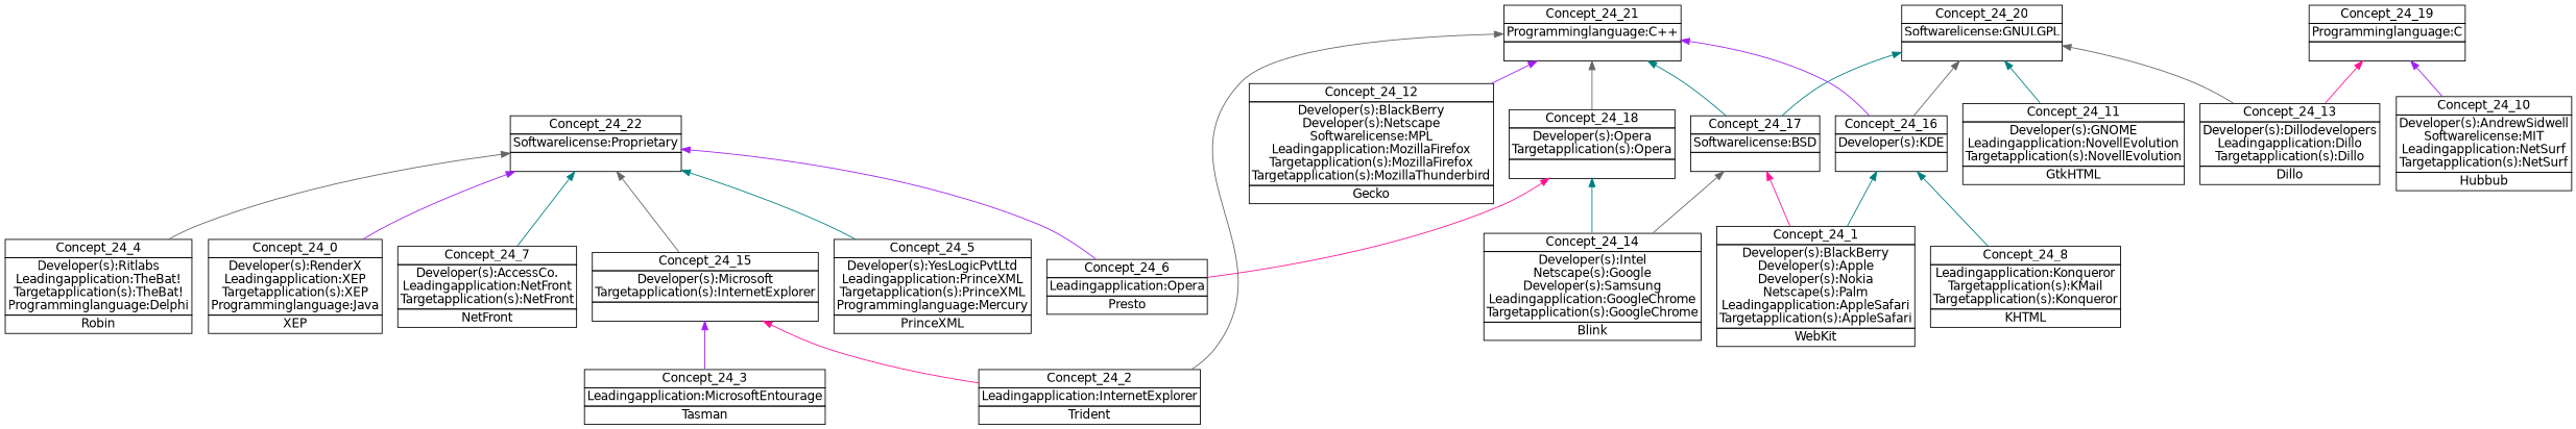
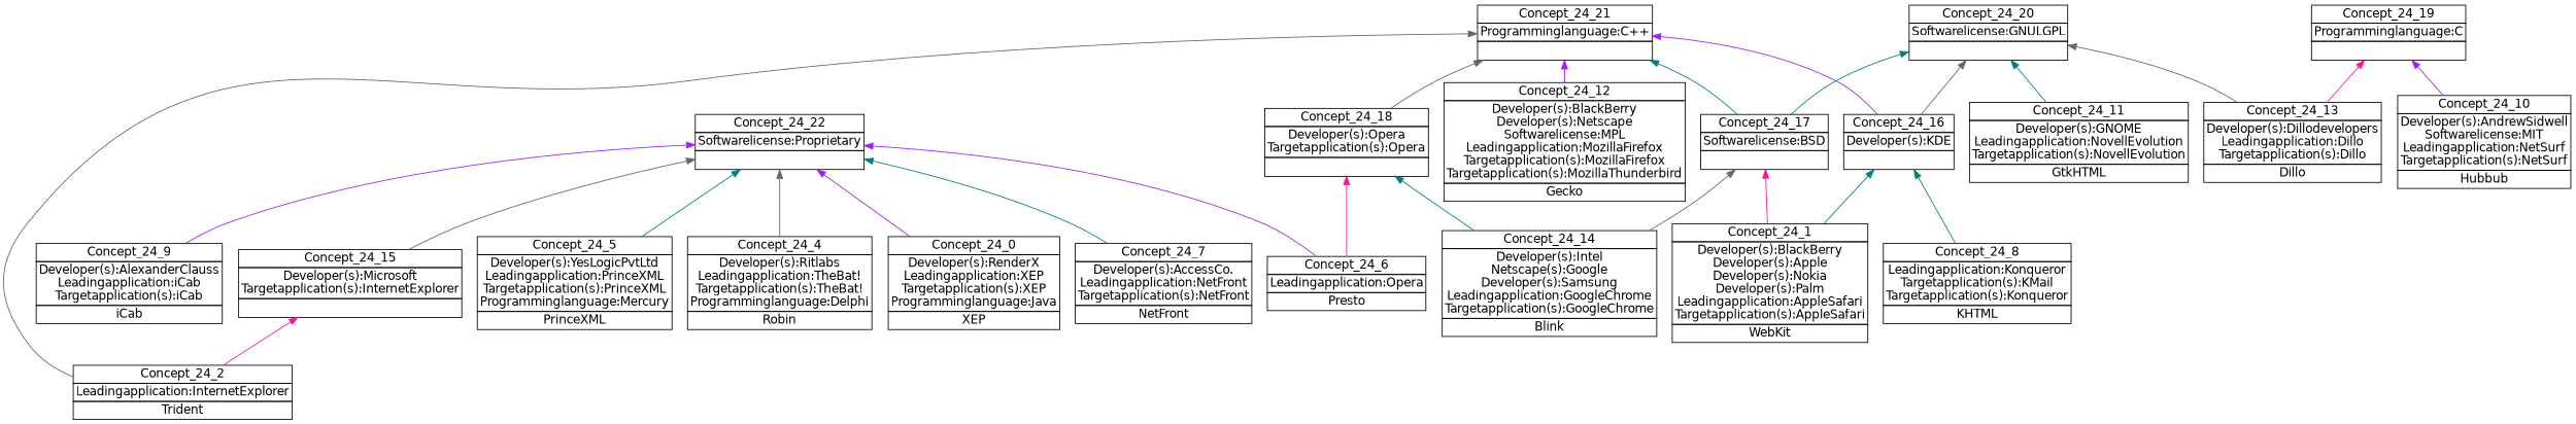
  digraph {
    nodesep=0.2
    rankdir=BT
    ranksep=0.3
    node [fontname="DejaVu Sans" margin="0.03,0.03" shape=none]
    edge [color=teal headport=p tailport=p]
    n1 [label=<<table border="0" cellborder="1" cellspacing="0" port="p"><tr><td>Concept_24_4</td></tr><tr><td>Developer(s):Ritlabs<br/>Leadingapplication:TheBat!<br/>Targetapplication(s):TheBat!<br/>Programminglanguage:Delphi<br/></td></tr><tr><td>Robin<br/></td></tr></table>>]
    n2 [label=<<table border="0" cellborder="1" cellspacing="0" port="p"><tr><td>Concept_24_22</td></tr><tr><td>Softwarelicense:Proprietary<br/></td></tr><tr><td><br/></td></tr></table>>]
    n3 [label=<<table border="0" cellborder="1" cellspacing="0" port="p"><tr><td>Concept_24_11</td></tr><tr><td>Developer(s):GNOME<br/>Leadingapplication:NovellEvolution<br/>Targetapplication(s):NovellEvolution<br/></td></tr><tr><td>GtkHTML<br/></td></tr></table>>]
    n4 [label=<<table border="0" cellborder="1" cellspacing="0" port="p"><tr><td>Concept_24_20</td></tr><tr><td>Softwarelicense:GNULGPL<br/></td></tr><tr><td><br/></td></tr></table>>]
    n5 [label=<<table border="0" cellborder="1" cellspacing="0" port="p"><tr><td>Concept_24_19</td></tr><tr><td>Programminglanguage:C<br/></td></tr><tr><td><br/></td></tr></table>>]
    n6 [label=<<table border="0" cellborder="1" cellspacing="0" port="p"><tr><td>Concept_24_0</td></tr><tr><td>Developer(s):RenderX<br/>Leadingapplication:XEP<br/>Targetapplication(s):XEP<br/>Programminglanguage:Java<br/></td></tr><tr><td>XEP<br/></td></tr></table>>]
    n7 [label=<<table border="0" cellborder="1" cellspacing="0" port="p"><tr><td>Concept_24_7</td></tr><tr><td>Developer(s):AccessCo.<br/>Leadingapplication:NetFront<br/>Targetapplication(s):NetFront<br/></td></tr><tr><td>NetFront<br/></td></tr></table>>]
    n8 [label=<<table border="0" cellborder="1" cellspacing="0" port="p"><tr><td>Concept_24_6</td></tr><tr><td>Leadingapplication:Opera<br/></td></tr><tr><td>Presto<br/></td></tr></table>>]
    n9 [label=<<table border="0" cellborder="1" cellspacing="0" port="p"><tr><td>Concept_24_18</td></tr><tr><td>Developer(s):Opera<br/>Targetapplication(s):Opera<br/></td></tr><tr><td><br/></td></tr></table>>]
    n10 [label=<<table border="0" cellborder="1" cellspacing="0" port="p"><tr><td>Concept_24_21</td></tr><tr><td>Programminglanguage:C++<br/></td></tr><tr><td><br/></td></tr></table>>]
    n11 [label=<<table border="0" cellborder="1" cellspacing="0" port="p"><tr><td>Concept_24_8</td></tr><tr><td>Leadingapplication:Konqueror<br/>Targetapplication(s):KMail<br/>Targetapplication(s):Konqueror<br/></td></tr><tr><td>KHTML<br/></td></tr></table>>]
    n12 [label=<<table border="0" cellborder="1" cellspacing="0" port="p"><tr><td>Concept_24_16</td></tr><tr><td>Developer(s):KDE<br/></td></tr><tr><td><br/></td></tr></table>>]
    n13 [label=<<table border="0" cellborder="1" cellspacing="0" port="p"><tr><td>Concept_24_2</td></tr><tr><td>Leadingapplication:InternetExplorer<br/></td></tr><tr><td>Trident<br/></td></tr></table>>]
    n14 [label=<<table border="0" cellborder="1" cellspacing="0" port="p"><tr><td>Concept_24_15</td></tr><tr><td>Developer(s):Microsoft<br/>Targetapplication(s):InternetExplorer<br/></td></tr><tr><td><br/></td></tr></table>>]
-   n15 [label=<<table border="0" cellborder="1" cellspacing="0" port="p"><tr><td>Concept_24_1</td></tr><tr><td>Developer(s):BlackBerry<br/>Developer(s):Apple<br/>Developer(s):Nokia<br/>Netscape(s):Palm<br/>Leadingapplication:AppleSafari<br/>Targetapplication(s):AppleSafari<br/></td></tr><tr><td>WebKit<br/></td></tr></table>>]
+   n15 [label=<<table border="0" cellborder="1" cellspacing="0" port="p"><tr><td>Concept_24_1</td></tr><tr><td>Developer(s):BlackBerry<br/>Developer(s):Apple<br/>Developer(s):Nokia<br/>Developer(s):Palm<br/>Leadingapplication:AppleSafari<br/>Targetapplication(s):AppleSafari<br/></td></tr><tr><td>WebKit<br/></td></tr></table>>]
    n16 [label=<<table border="0" cellborder="1" cellspacing="0" port="p"><tr><td>Concept_24_17</td></tr><tr><td>Softwarelicense:BSD<br/></td></tr><tr><td><br/></td></tr></table>>]
-   n17 [label=<<table border="0" cellborder="1" cellspacing="0" port="p"><tr><td>Concept_24_3</td></tr><tr><td>Leadingapplication:MicrosoftEntourage<br/></td></tr><tr><td>Tasman<br/></td></tr></table>>]
    n18 [label=<<table border="0" cellborder="1" cellspacing="0" port="p"><tr><td>Concept_24_12</td></tr><tr><td>Developer(s):BlackBerry<br/>Developer(s):Netscape<br/>Softwarelicense:MPL<br/>Leadingapplication:MozillaFirefox<br/>Targetapplication(s):MozillaFirefox<br/>Targetapplication(s):MozillaThunderbird<br/></td></tr><tr><td>Gecko<br/></td></tr></table>>]
+   n19 [label=<<table border="0" cellborder="1" cellspacing="0" port="p"><tr><td>Concept_24_9</td></tr><tr><td>Developer(s):AlexanderClauss<br/>Leadingapplication:iCab<br/>Targetapplication(s):iCab<br/></td></tr><tr><td>iCab<br/></td></tr></table>>]
    n20 [label=<<table border="0" cellborder="1" cellspacing="0" port="p"><tr><td>Concept_24_10</td></tr><tr><td>Developer(s):AndrewSidwell<br/>Softwarelicense:MIT<br/>Leadingapplication:NetSurf<br/>Targetapplication(s):NetSurf<br/></td></tr><tr><td>Hubbub<br/></td></tr></table>>]
    n21 [label=<<table border="0" cellborder="1" cellspacing="0" port="p"><tr><td>Concept_24_5</td></tr><tr><td>Developer(s):YesLogicPvtLtd<br/>Leadingapplication:PrinceXML<br/>Targetapplication(s):PrinceXML<br/>Programminglanguage:Mercury<br/></td></tr><tr><td>PrinceXML<br/></td></tr></table>>]
    n22 [label=<<table border="0" cellborder="1" cellspacing="0" port="p"><tr><td>Concept_24_14</td></tr><tr><td>Developer(s):Intel<br/>Netscape(s):Google<br/>Developer(s):Samsung<br/>Leadingapplication:GoogleChrome<br/>Targetapplication(s):GoogleChrome<br/></td></tr><tr><td>Blink<br/></td></tr></table>>]
    n23 [label=<<table border="0" cellborder="1" cellspacing="0" port="p"><tr><td>Concept_24_13</td></tr><tr><td>Developer(s):Dillodevelopers<br/>Leadingapplication:Dillo<br/>Targetapplication(s):Dillo<br/></td></tr><tr><td>Dillo<br/></td></tr></table>>]
    n1 -> n2 [color=gray40]
    n3 -> n4
    n6 -> n2 [color=purple]
    n7 -> n2
    n8 -> n2 [color=purple]
    n8 -> n9 [color=deeppink]
    n9 -> n10 [color=gray40]
    n11 -> n12
    n12 -> n4 [color=gray40]
    n12 -> n10 [color=purple]
    n13 -> n10 [color=gray40]
    n13 -> n14 [color=deeppink]
    n14 -> n2 [color=gray40]
    n15 -> n12
    n15 -> n16 [color=deeppink]
    n16 -> n4
    n16 -> n10
-   n17 -> n14 [color=purple]
    n18 -> n10 [color=purple]
+   n19 -> n2 [color=purple]
    n20 -> n5 [color=purple]
    n21 -> n2
    n22 -> n9
    n22 -> n16 [color=gray40]
    n23 -> n4 [color=gray40]
    n23 -> n5 [color=deeppink]
  }
